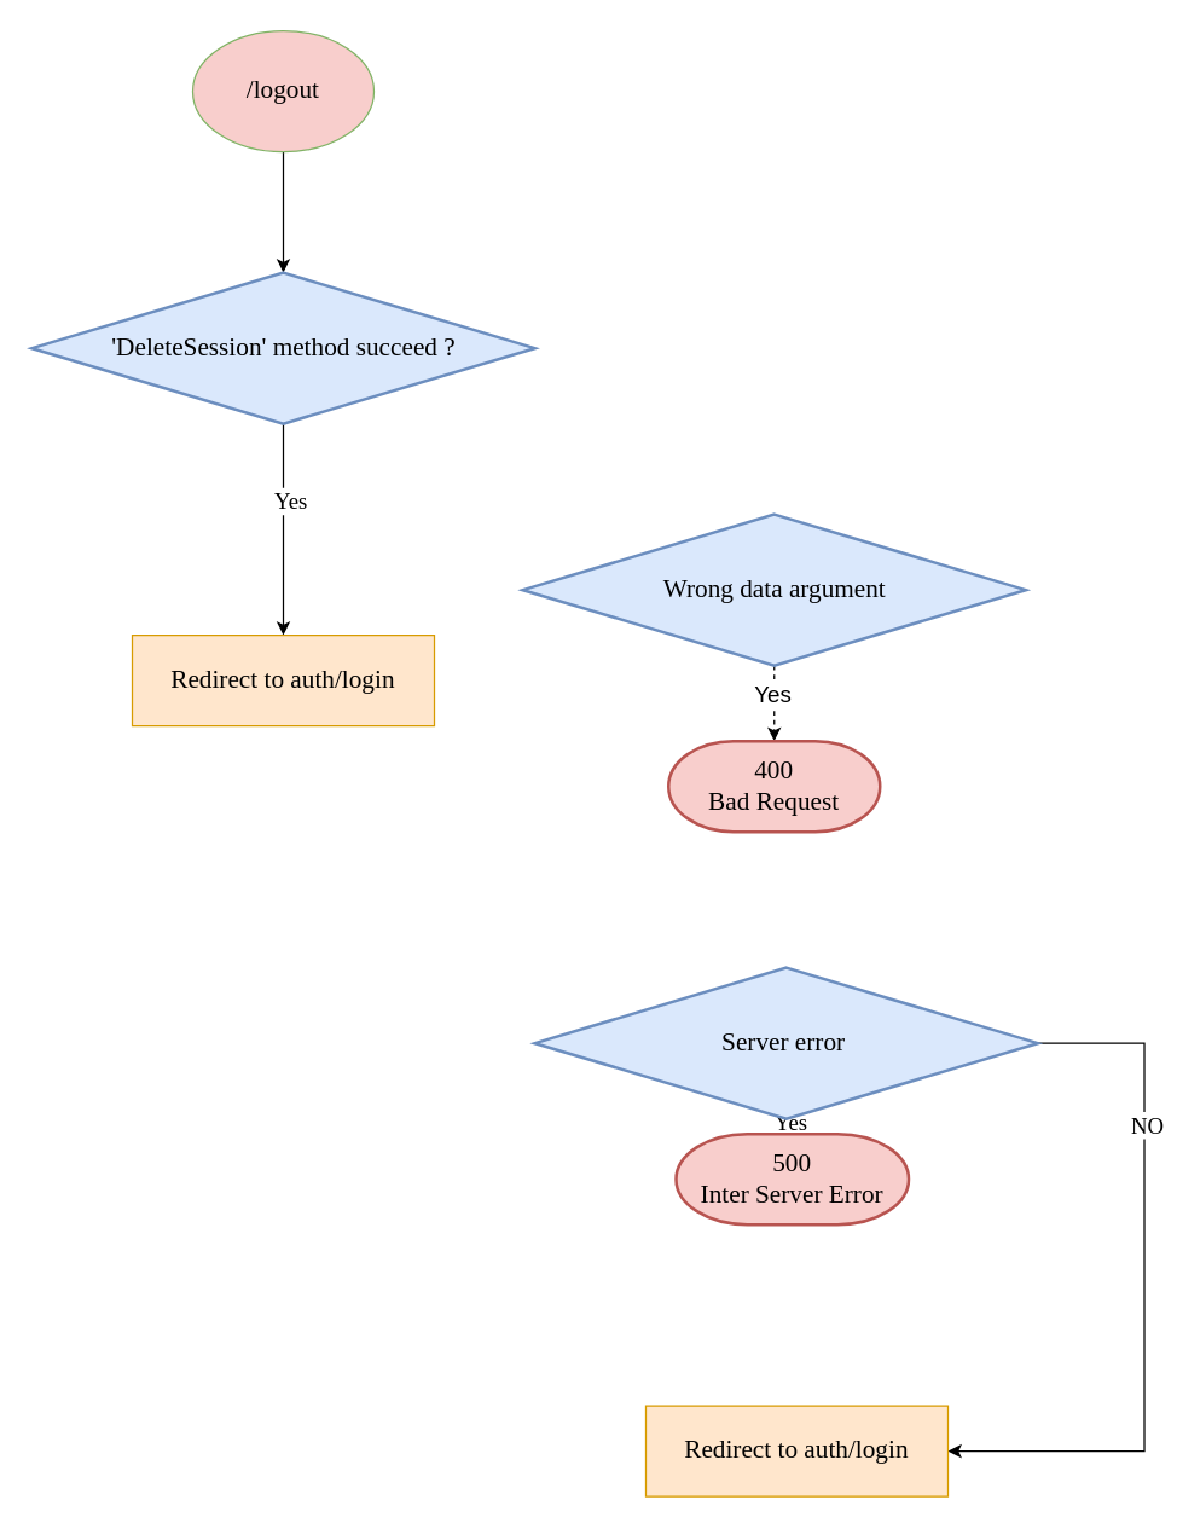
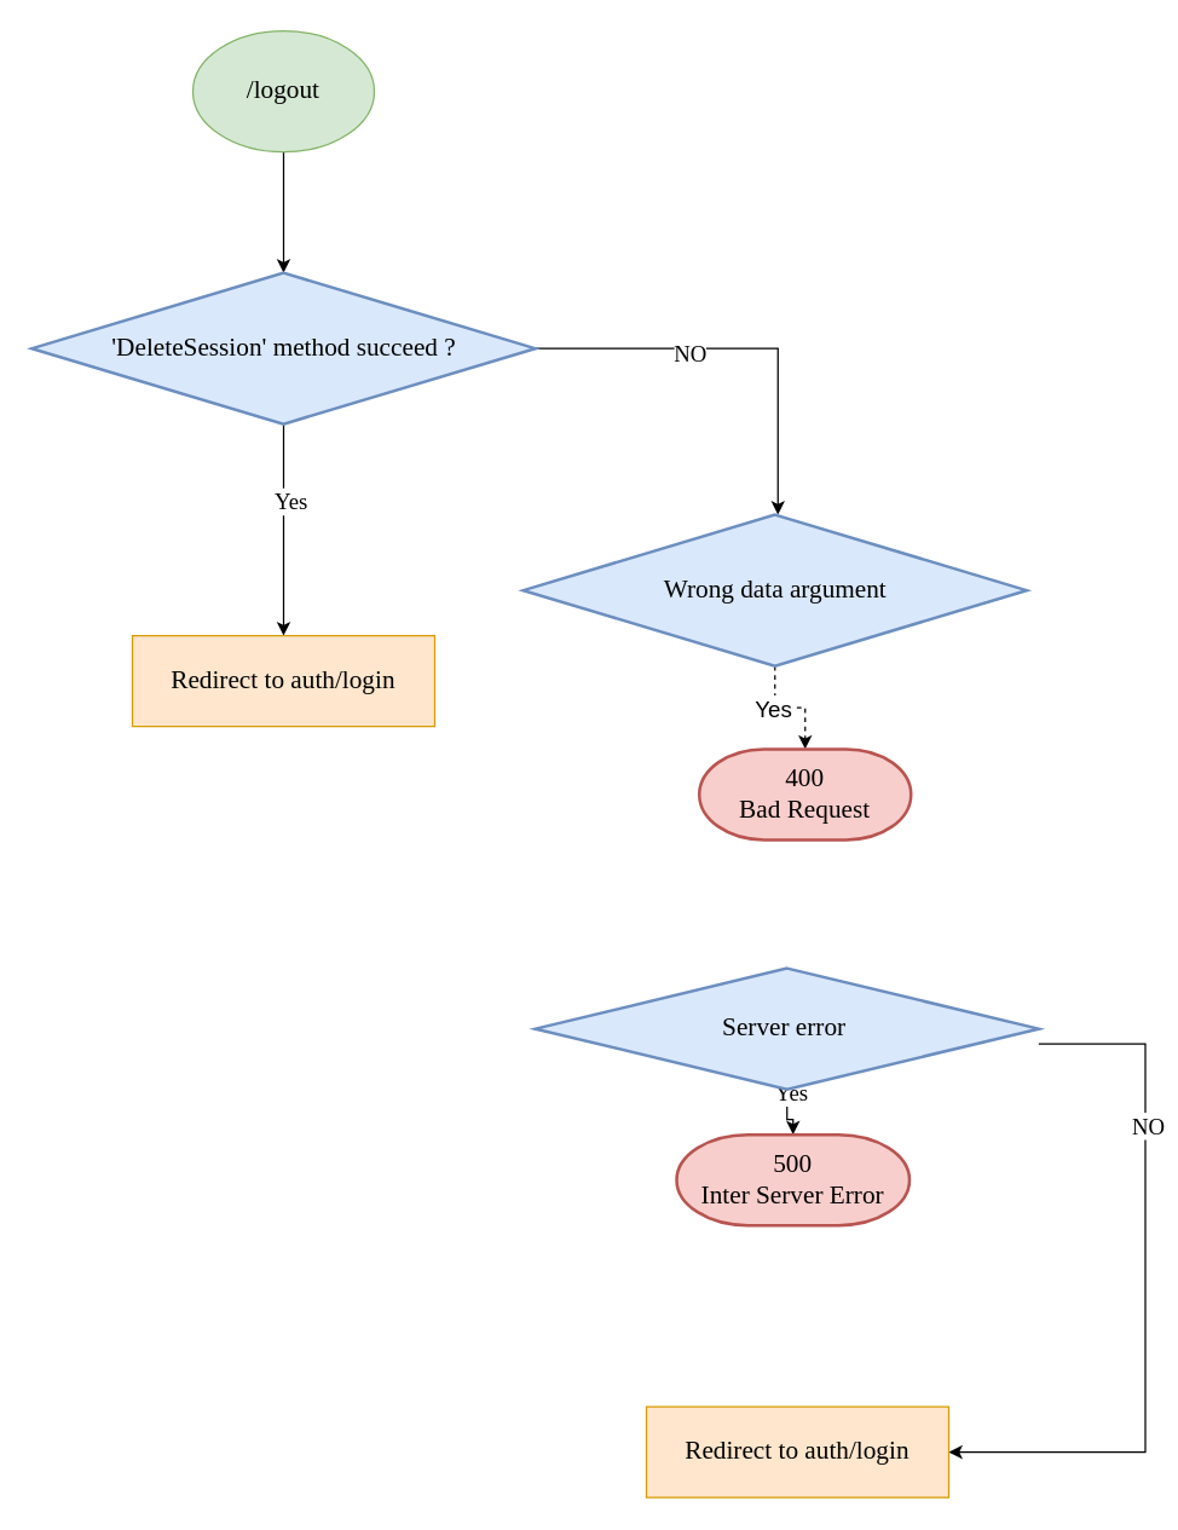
  <mxCell id="0" />
  <mxCell id="1" parent="0" />
  <mxCell id="2" value="" style="edgeStyle=orthogonalEdgeStyle;rounded=0;orthogonalLoop=1;jettySize=auto;html=1;" edge="1" parent="1" source="3"><mxGeometry relative="1" as="geometry"><mxPoint x="187" y="180" as="targetPoint" /></mxGeometry></mxCell>
- <mxCell id="3" value="&lt;font style=&quot;font-size: 17px&quot; face=&quot;Comic Sans MS&quot;&gt;/logout&lt;/font&gt;" style="ellipse;whiteSpace=wrap;html=1;fillColor=#f8cecc;strokeColor=#82b366;" vertex="1" parent="1"><mxGeometry x="127" y="20" width="120" height="80" as="geometry" /></mxCell>
+ <mxCell id="3" value="&lt;font style=&quot;font-size: 17px&quot; face=&quot;Comic Sans MS&quot;&gt;/logout&lt;/font&gt;" style="ellipse;whiteSpace=wrap;html=1;fillColor=#d5e8d4;strokeColor=#82b366;" vertex="1" parent="1"><mxGeometry x="127" y="20" width="120" height="80" as="geometry" /></mxCell>
  <mxCell id="4" value="" style="edgeStyle=orthogonalEdgeStyle;rounded=0;orthogonalLoop=1;jettySize=auto;html=1;entryX=0.5;entryY=0;entryDx=0;entryDy=0;" edge="1" parent="1" source="8" target="18"><mxGeometry relative="1" as="geometry"><mxPoint x="187" y="370" as="targetPoint" /></mxGeometry></mxCell>
  <mxCell id="5" value="&lt;font style=&quot;font-size: 15px&quot; face=&quot;Comic Sans MS&quot;&gt;Yes&lt;/font&gt;" style="text;html=1;resizable=0;points=[];align=center;verticalAlign=middle;labelBackgroundColor=#ffffff;" vertex="1" connectable="0" parent="4"><mxGeometry x="-0.289" y="4" relative="1" as="geometry"><mxPoint as="offset" /></mxGeometry></mxCell>
+ <mxCell id="6" value="" style="edgeStyle=orthogonalEdgeStyle;rounded=0;orthogonalLoop=1;jettySize=auto;html=1;" edge="1" parent="1" source="8" target="11"><mxGeometry relative="1" as="geometry"><Array as="points"><mxPoint x="514" y="230" /></Array></mxGeometry></mxCell>
+ <mxCell id="7" value="&lt;font style=&quot;font-size: 15px&quot; face=&quot;Comic Sans MS&quot;&gt;NO&lt;/font&gt;" style="text;html=1;resizable=0;points=[];align=center;verticalAlign=middle;labelBackgroundColor=#ffffff;" vertex="1" connectable="0" parent="6"><mxGeometry x="-0.254" y="-2" relative="1" as="geometry"><mxPoint x="1" as="offset" /></mxGeometry></mxCell>
  <mxCell id="8" value="&lt;font style=&quot;font-size: 17px&quot; face=&quot;Comic Sans MS&quot;&gt;'DeleteSession' method succeed ?&lt;/font&gt;" style="strokeWidth=2;html=1;shape=mxgraph.flowchart.decision;whiteSpace=wrap;fillColor=#dae8fc;strokeColor=#6c8ebf;" vertex="1" parent="1"><mxGeometry x="20.5" y="180" width="333" height="100" as="geometry" /></mxCell>
  <mxCell id="9" value="" style="edgeStyle=orthogonalEdgeStyle;rounded=0;orthogonalLoop=1;jettySize=auto;html=1;entryX=0.5;entryY=0;entryDx=0;entryDy=0;entryPerimeter=0;dashed=1;" edge="1" parent="1" source="11" target="19"><mxGeometry relative="1" as="geometry"><mxPoint x="907" y="370" as="targetPoint" /><Array as="points" /></mxGeometry></mxCell>
  <mxCell id="10" value="&lt;font style=&quot;font-size: 15px&quot;&gt;Yes&lt;/font&gt;" style="text;html=1;resizable=0;points=[];align=center;verticalAlign=middle;labelBackgroundColor=#ffffff;" vertex="1" connectable="0" parent="9"><mxGeometry x="-0.286" y="-2" relative="1" as="geometry"><mxPoint as="offset" /></mxGeometry></mxCell>
  <mxCell id="11" value="&lt;font face=&quot;Comic Sans MS&quot;&gt;&lt;span style=&quot;font-size: 17px&quot;&gt;Wrong data argument&lt;/span&gt;&lt;/font&gt;" style="strokeWidth=2;html=1;shape=mxgraph.flowchart.decision;whiteSpace=wrap;fillColor=#dae8fc;strokeColor=#6c8ebf;" vertex="1" parent="1"><mxGeometry x="345.5" y="340" width="333" height="100" as="geometry" /></mxCell>
  <mxCell id="12" value="" style="edgeStyle=orthogonalEdgeStyle;rounded=0;orthogonalLoop=1;jettySize=auto;html=1;entryX=0.5;entryY=0;entryDx=0;entryDy=0;entryPerimeter=0;" edge="1" parent="1" source="16" target="20"><mxGeometry relative="1" as="geometry"><mxPoint x="1287" y="360" as="targetPoint" /></mxGeometry></mxCell>
  <mxCell id="13" value="&lt;font style=&quot;font-size: 15px&quot; face=&quot;Comic Sans MS&quot;&gt;Yes&lt;/font&gt;" style="text;html=1;resizable=0;points=[];align=center;verticalAlign=middle;labelBackgroundColor=#ffffff;" vertex="1" connectable="0" parent="12"><mxGeometry x="0.25" y="-1" relative="1" as="geometry"><mxPoint x="1" y="-20" as="offset" /></mxGeometry></mxCell>
  <mxCell id="14" value="" style="edgeStyle=orthogonalEdgeStyle;rounded=0;orthogonalLoop=1;jettySize=auto;html=1;entryX=0;entryY=0.5;entryDx=0;entryDy=0;" edge="1" parent="1" source="16" target="17"><mxGeometry relative="1" as="geometry"><mxPoint x="777" y="1030" as="targetPoint" /><Array as="points"><mxPoint x="757" y="690" /><mxPoint x="757" y="960" /></Array></mxGeometry></mxCell>
  <mxCell id="15" value="&lt;font style=&quot;font-size: 15px&quot; face=&quot;Comic Sans MS&quot;&gt;NO&lt;/font&gt;" style="text;html=1;resizable=0;points=[];align=center;verticalAlign=middle;labelBackgroundColor=#ffffff;" vertex="1" connectable="0" parent="14"><mxGeometry x="-0.475" y="1" relative="1" as="geometry"><mxPoint as="offset" /></mxGeometry></mxCell>
- <mxCell id="16" value="&lt;font face=&quot;Comic Sans MS&quot;&gt;&lt;span style=&quot;font-size: 17px&quot;&gt;Server error&amp;nbsp;&lt;/span&gt;&lt;/font&gt;" style="strokeWidth=2;html=1;shape=mxgraph.flowchart.decision;whiteSpace=wrap;fillColor=#dae8fc;strokeColor=#6c8ebf;" vertex="1" parent="1"><mxGeometry x="353.5" y="640" width="333" height="100" as="geometry" /></mxCell>
+ <mxCell id="16" value="&lt;font face=&quot;Comic Sans MS&quot;&gt;&lt;span style=&quot;font-size: 17px&quot;&gt;Server error&amp;nbsp;&lt;/span&gt;&lt;/font&gt;" style="strokeWidth=2;html=1;shape=mxgraph.flowchart.decision;whiteSpace=wrap;fillColor=#dae8fc;strokeColor=#6c8ebf;" vertex="1" parent="1"><mxGeometry x="353.5" y="640" width="333" height="80" as="geometry" /></mxCell>
  <mxCell id="17" value="&lt;font style=&quot;font-size: 17px&quot; face=&quot;Comic Sans MS&quot;&gt;Redirect to auth/login&lt;/font&gt;" style="rounded=0;whiteSpace=wrap;html=1;fillColor=#ffe6cc;strokeColor=#d79b00;direction=west;" vertex="1" parent="1"><mxGeometry x="427" y="930" width="200" height="60" as="geometry" /></mxCell>
  <mxCell id="18" value="&lt;font style=&quot;font-size: 17px&quot; face=&quot;Comic Sans MS&quot;&gt;Redirect to auth/login&lt;/font&gt;" style="rounded=0;whiteSpace=wrap;html=1;fillColor=#ffe6cc;strokeColor=#d79b00;" vertex="1" parent="1"><mxGeometry x="87" y="420" width="200" height="60" as="geometry" /></mxCell>
- <mxCell id="19" value="&lt;font style=&quot;font-size: 17px&quot; face=&quot;Comic Sans MS&quot;&gt;400&lt;br&gt;Bad Request&lt;/font&gt;" style="strokeWidth=2;html=1;shape=mxgraph.flowchart.terminator;whiteSpace=wrap;fillColor=#f8cecc;strokeColor=#b85450;" vertex="1" parent="1"><mxGeometry x="442" y="490" width="140" height="60" as="geometry" /></mxCell>
+ <mxCell id="19" value="&lt;font style=&quot;font-size: 17px&quot; face=&quot;Comic Sans MS&quot;&gt;400&lt;br&gt;Bad Request&lt;/font&gt;" style="strokeWidth=2;html=1;shape=mxgraph.flowchart.terminator;whiteSpace=wrap;fillColor=#f8cecc;strokeColor=#b85450;" vertex="1" parent="1"><mxGeometry x="462" y="495" width="140" height="60" as="geometry" /></mxCell>
  <mxCell id="20" value="&lt;font face=&quot;Comic Sans MS&quot;&gt;&lt;span style=&quot;font-size: 17px&quot;&gt;500&lt;br&gt;&lt;/span&gt;&lt;/font&gt;&lt;font style=&quot;font-size: 17px&quot; face=&quot;Comic Sans MS&quot;&gt;Inter Server Error&lt;/font&gt;" style="strokeWidth=2;html=1;shape=mxgraph.flowchart.terminator;whiteSpace=wrap;fillColor=#f8cecc;strokeColor=#b85450;" vertex="1" parent="1"><mxGeometry x="447" y="750" width="154" height="60" as="geometry" /></mxCell>
